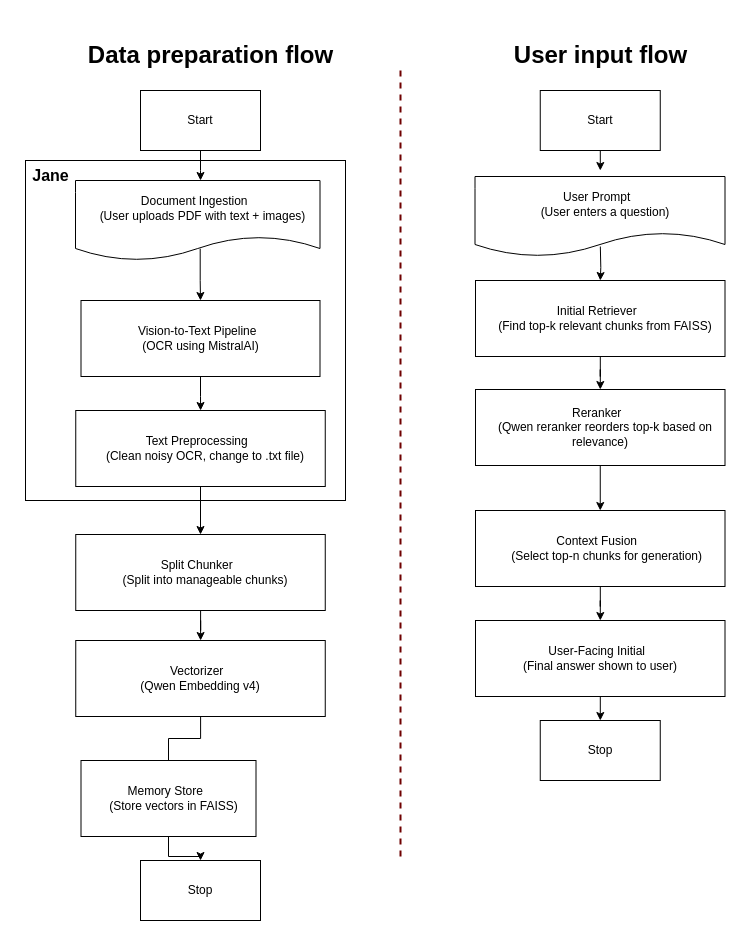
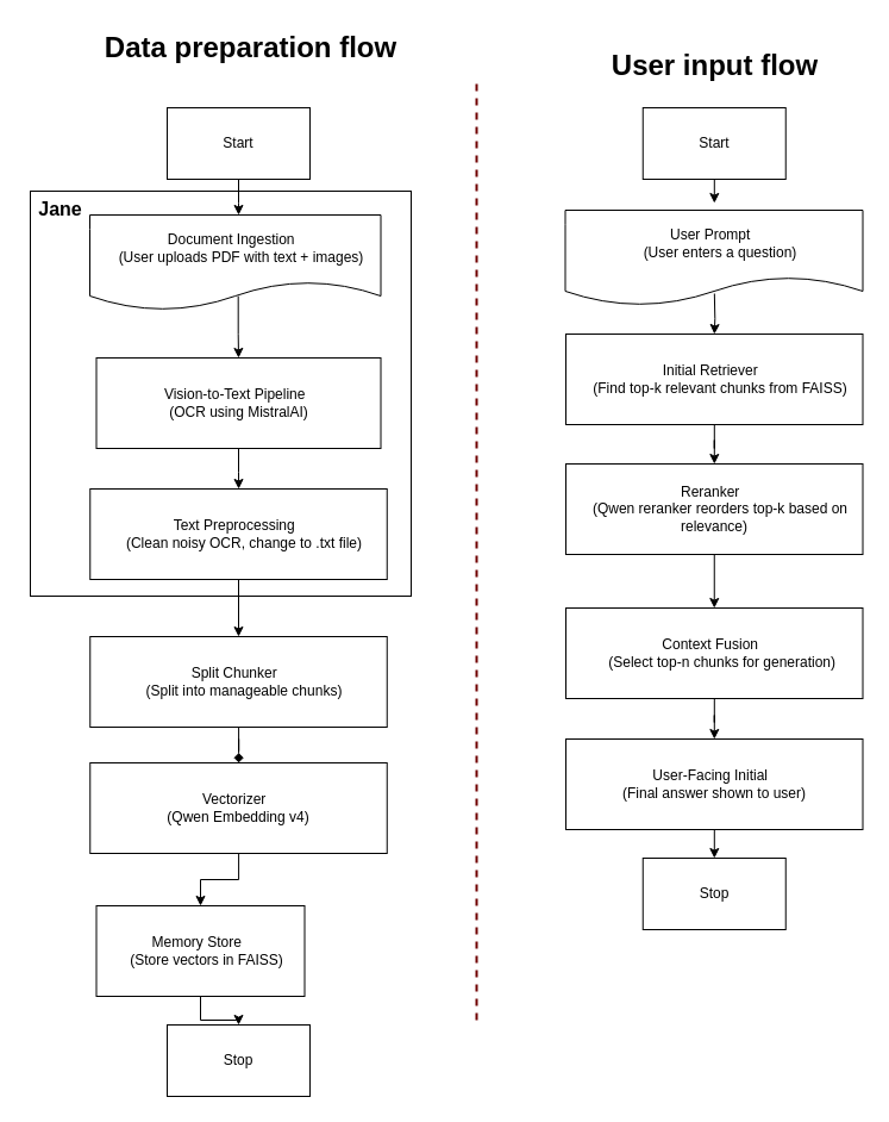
  <mxCell id="0" />
  <mxCell id="1" parent="0" />
  <mxCell id="2" value="" style="rounded=0;whiteSpace=wrap;html=1;" vertex="1" parent="1"><mxGeometry x="25" y="160" width="320" height="340" as="geometry" /></mxCell>
  <mxCell id="3" style="edgeStyle=orthogonalEdgeStyle;rounded=0;orthogonalLoop=1;jettySize=auto;html=1;" edge="1" parent="1" source="4"><mxGeometry relative="1" as="geometry"><mxPoint x="200.03" y="180" as="targetPoint" /></mxGeometry></mxCell>
  <mxCell id="4" value="Start" style="rounded=0;whiteSpace=wrap;html=1;flipH=1;" vertex="1" parent="1"><mxGeometry x="140" y="90" width="120" height="60" as="geometry" /></mxCell>
  <mxCell id="5" value="Stop" style="rounded=0;whiteSpace=wrap;html=1;flipH=1;" vertex="1" parent="1"><mxGeometry x="539.75" y="720" width="120" height="60" as="geometry" /></mxCell>
  <mxCell id="6" style="edgeStyle=orthogonalEdgeStyle;rounded=0;orthogonalLoop=1;jettySize=auto;html=1;exitX=0.51;exitY=0.852;exitDx=0;exitDy=0;exitPerimeter=0;" edge="1" parent="1" source="34" target="8"><mxGeometry relative="1" as="geometry"><mxPoint x="200" y="256" as="sourcePoint" /></mxGeometry></mxCell>
  <mxCell id="7" style="edgeStyle=orthogonalEdgeStyle;rounded=0;orthogonalLoop=1;jettySize=auto;html=1;" edge="1" parent="1" source="8" target="10"><mxGeometry relative="1" as="geometry" /></mxCell>
  <mxCell id="8" value="&lt;div&gt;Vision-to-Text Pipeline&amp;nbsp;&amp;nbsp;&lt;/div&gt;&lt;div&gt;&lt;span style=&quot;background-color: transparent; color: light-dark(rgb(0, 0, 0), rgb(255, 255, 255));&quot;&gt;(OCR using MistralAI)&lt;/span&gt;&lt;/div&gt;" style="rounded=0;whiteSpace=wrap;html=1;flipH=1;" vertex="1" parent="1"><mxGeometry x="80.5" y="300" width="239" height="76" as="geometry" /></mxCell>
  <mxCell id="9" style="edgeStyle=orthogonalEdgeStyle;rounded=0;orthogonalLoop=1;jettySize=auto;html=1;" edge="1" parent="1" source="10" target="12"><mxGeometry relative="1" as="geometry" /></mxCell>
  <mxCell id="10" value="&lt;div&gt;Text Preprocessing&amp;nbsp;&amp;nbsp;&lt;/div&gt;&lt;div&gt;&amp;nbsp; &amp;nbsp;(Clean noisy OCR, change to .txt file)&lt;/div&gt;" style="rounded=0;whiteSpace=wrap;html=1;flipH=1;" vertex="1" parent="1"><mxGeometry x="75.25" y="410" width="249.5" height="76" as="geometry" /></mxCell>
- <mxCell id="11" style="edgeStyle=orthogonalEdgeStyle;rounded=0;orthogonalLoop=1;jettySize=auto;html=1;" edge="1" parent="1" source="12" target="14"><mxGeometry relative="1" as="geometry" /></mxCell>
+ <mxCell id="11" style="edgeStyle=orthogonalEdgeStyle;rounded=0;orthogonalLoop=1;jettySize=auto;html=1;endArrow=diamond;" edge="1" parent="1" source="12" target="14"><mxGeometry relative="1" as="geometry" /></mxCell>
  <mxCell id="12" value="&lt;div&gt;Split Chunker&amp;nbsp;&amp;nbsp;&lt;/div&gt;&lt;div&gt;&amp;nbsp; &amp;nbsp;(Split into manageable chunks)&lt;/div&gt;" style="rounded=0;whiteSpace=wrap;html=1;flipH=1;" vertex="1" parent="1"><mxGeometry x="75.25" y="534" width="249.5" height="76" as="geometry" /></mxCell>
- <mxCell id="13" style="edgeStyle=orthogonalEdgeStyle;rounded=0;orthogonalLoop=1;jettySize=auto;html=1;endArrow=none;" edge="1" parent="1" source="14" target="16"><mxGeometry relative="1" as="geometry" /></mxCell>
+ <mxCell id="13" style="edgeStyle=orthogonalEdgeStyle;rounded=0;orthogonalLoop=1;jettySize=auto;html=1;" edge="1" parent="1" source="14" target="16"><mxGeometry relative="1" as="geometry" /></mxCell>
  <mxCell id="14" value="&lt;div&gt;Vectorizer&amp;nbsp;&amp;nbsp;&lt;/div&gt;&lt;div&gt;&lt;span style=&quot;background-color: transparent; color: light-dark(rgb(0, 0, 0), rgb(255, 255, 255));&quot;&gt;(Qwen Embedding v4)&lt;/span&gt;&lt;/div&gt;" style="rounded=0;whiteSpace=wrap;html=1;flipH=1;" vertex="1" parent="1"><mxGeometry x="75.25" y="640" width="249.5" height="76" as="geometry" /></mxCell>
  <mxCell id="15" style="edgeStyle=orthogonalEdgeStyle;rounded=0;orthogonalLoop=1;jettySize=auto;html=1;" edge="1" parent="1" source="16" target="30"><mxGeometry relative="1" as="geometry" /></mxCell>
  <mxCell id="16" value="&lt;div&gt;Memory Store&amp;nbsp;&amp;nbsp;&lt;/div&gt;&lt;div&gt;&amp;nbsp; &amp;nbsp;(Store vectors in FAISS)&lt;/div&gt;" style="rounded=0;whiteSpace=wrap;html=1;flipH=1;" vertex="1" parent="1"><mxGeometry x="80.5" y="760" width="175" height="76" as="geometry" /></mxCell>
  <mxCell id="17" style="edgeStyle=orthogonalEdgeStyle;rounded=0;orthogonalLoop=1;jettySize=auto;html=1;" edge="1" parent="1" target="19"><mxGeometry relative="1" as="geometry"><mxPoint x="599.842" y="246" as="sourcePoint" /></mxGeometry></mxCell>
  <mxCell id="18" style="edgeStyle=orthogonalEdgeStyle;rounded=0;orthogonalLoop=1;jettySize=auto;html=1;" edge="1" parent="1" source="19" target="21"><mxGeometry relative="1" as="geometry" /></mxCell>
  <mxCell id="19" value="&lt;div&gt;Initial Retriever&amp;nbsp;&amp;nbsp;&lt;/div&gt;&lt;div&gt;&amp;nbsp; &amp;nbsp;(Find top-k relevant chunks from FAISS)&lt;/div&gt;" style="rounded=0;whiteSpace=wrap;html=1;flipH=1;" vertex="1" parent="1"><mxGeometry x="475" y="280" width="249.5" height="76" as="geometry" /></mxCell>
  <mxCell id="20" style="edgeStyle=orthogonalEdgeStyle;rounded=0;orthogonalLoop=1;jettySize=auto;html=1;" edge="1" parent="1" source="21" target="23"><mxGeometry relative="1" as="geometry" /></mxCell>
  <mxCell id="21" value="&lt;div&gt;Reranker&amp;nbsp;&amp;nbsp;&lt;/div&gt;&lt;div&gt;&amp;nbsp; &amp;nbsp;(Qwen reranker reorders top-k based on relevance)&lt;/div&gt;" style="rounded=0;whiteSpace=wrap;html=1;flipH=1;" vertex="1" parent="1"><mxGeometry x="475" y="389" width="249.5" height="76" as="geometry" /></mxCell>
  <mxCell id="22" style="edgeStyle=orthogonalEdgeStyle;rounded=0;orthogonalLoop=1;jettySize=auto;html=1;" edge="1" parent="1" source="23" target="25"><mxGeometry relative="1" as="geometry" /></mxCell>
  <mxCell id="23" value="&lt;div&gt;Context Fusion&amp;nbsp;&amp;nbsp;&lt;/div&gt;&lt;div&gt;&amp;nbsp; &amp;nbsp; (Select top-n chunks for generation)&lt;/div&gt;" style="rounded=0;whiteSpace=wrap;html=1;flipH=1;" vertex="1" parent="1"><mxGeometry x="475" y="510" width="249.5" height="76" as="geometry" /></mxCell>
  <mxCell id="24" style="edgeStyle=orthogonalEdgeStyle;rounded=0;orthogonalLoop=1;jettySize=auto;html=1;" edge="1" parent="1" source="25" target="5"><mxGeometry relative="1" as="geometry" /></mxCell>
  <mxCell id="25" value="&lt;div&gt;User-Facing Initial&amp;nbsp;&amp;nbsp;&lt;/div&gt;&lt;div&gt;&lt;span style=&quot;background-color: transparent; color: light-dark(rgb(0, 0, 0), rgb(255, 255, 255));&quot;&gt;(Final answer shown to user)&lt;/span&gt;&lt;/div&gt;" style="rounded=0;whiteSpace=wrap;html=1;flipH=1;" vertex="1" parent="1"><mxGeometry x="475" y="620" width="249.5" height="76" as="geometry" /></mxCell>
  <mxCell id="26" value="" style="endArrow=none;html=1;rounded=1;fillColor=#a20025;strokeColor=light-dark(#6F0000,#FFFFFF);strokeWidth=2;dashed=1;curved=0;startFill=0;" edge="1" parent="1"><mxGeometry width="50" height="50" relative="1" as="geometry"><mxPoint x="400" y="70" as="sourcePoint" /><mxPoint x="400" y="860" as="targetPoint" /></mxGeometry></mxCell>
  <mxCell id="27" value="Jane" style="text;html=1;align=center;verticalAlign=middle;resizable=0;points=[];autosize=1;strokeColor=none;fillColor=none;fontColor=light-dark(#000000,#FFFFFF);fontStyle=1;fontSize=16;" vertex="1" parent="1"><mxGeometry x="20.25" y="160" width="60" height="30" as="geometry" /></mxCell>
  <mxCell id="28" style="edgeStyle=orthogonalEdgeStyle;rounded=0;orthogonalLoop=1;jettySize=auto;html=1;" edge="1" parent="1" source="29"><mxGeometry relative="1" as="geometry"><mxPoint x="599.842" y="170" as="targetPoint" /></mxGeometry></mxCell>
  <mxCell id="29" value="Start" style="rounded=0;whiteSpace=wrap;html=1;flipH=1;" vertex="1" parent="1"><mxGeometry x="539.75" y="90" width="120" height="60" as="geometry" /></mxCell>
  <mxCell id="30" value="Stop" style="rounded=0;whiteSpace=wrap;html=1;flipH=1;" vertex="1" parent="1"><mxGeometry x="140" y="860" width="120" height="60" as="geometry" /></mxCell>
- <mxCell id="31" value="&lt;h1&gt;Data preparation flow&lt;/h1&gt;" style="text;html=1;align=center;verticalAlign=middle;resizable=0;points=[];autosize=1;strokeColor=none;fillColor=none;" vertex="1" parent="1"><mxGeometry x="75.25" y="20" width="270" height="70" as="geometry" /></mxCell>
+ <mxCell id="31" value="&lt;h1&gt;Data preparation flow&lt;/h1&gt;" style="text;html=1;align=center;verticalAlign=middle;resizable=0;points=[];autosize=1;strokeColor=none;fillColor=none;" vertex="1" parent="1"><mxGeometry x="75.25" y="5" width="270" height="70" as="geometry" /></mxCell>
  <mxCell id="32" value="&lt;h1&gt;User input flow&lt;/h1&gt;" style="text;html=1;align=center;verticalAlign=middle;resizable=0;points=[];autosize=1;strokeColor=none;fillColor=none;" vertex="1" parent="1"><mxGeometry x="499.75" y="20" width="200" height="70" as="geometry" /></mxCell>
  <mxCell id="33" value="&lt;div&gt;User Prompt&amp;nbsp;&amp;nbsp;&lt;/div&gt;&lt;div&gt;&amp;nbsp; &amp;nbsp;(User enters a question)&lt;/div&gt;" style="shape=document;whiteSpace=wrap;html=1;boundedLbl=1;" vertex="1" parent="1"><mxGeometry x="474.5" y="176" width="250" height="80" as="geometry" /></mxCell>
  <mxCell id="34" value="&lt;div&gt;Document Ingestion&amp;nbsp;&amp;nbsp;&lt;/div&gt;&lt;div&gt;&amp;nbsp; &amp;nbsp;(User uploads PDF with text + images)&lt;/div&gt;" style="shape=document;whiteSpace=wrap;html=1;boundedLbl=1;" vertex="1" parent="1"><mxGeometry x="75" y="180" width="244.5" height="80" as="geometry" /></mxCell>
